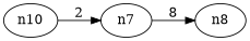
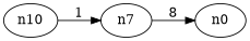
  digraph {
    rankdir=LR
    n10
    n7
-   n8
-   n10 -> n7 [label=2]
+   n8 [label=n0]
+   n10 -> n7 [label=1]
    n7 -> n8 [label=8]
  }
